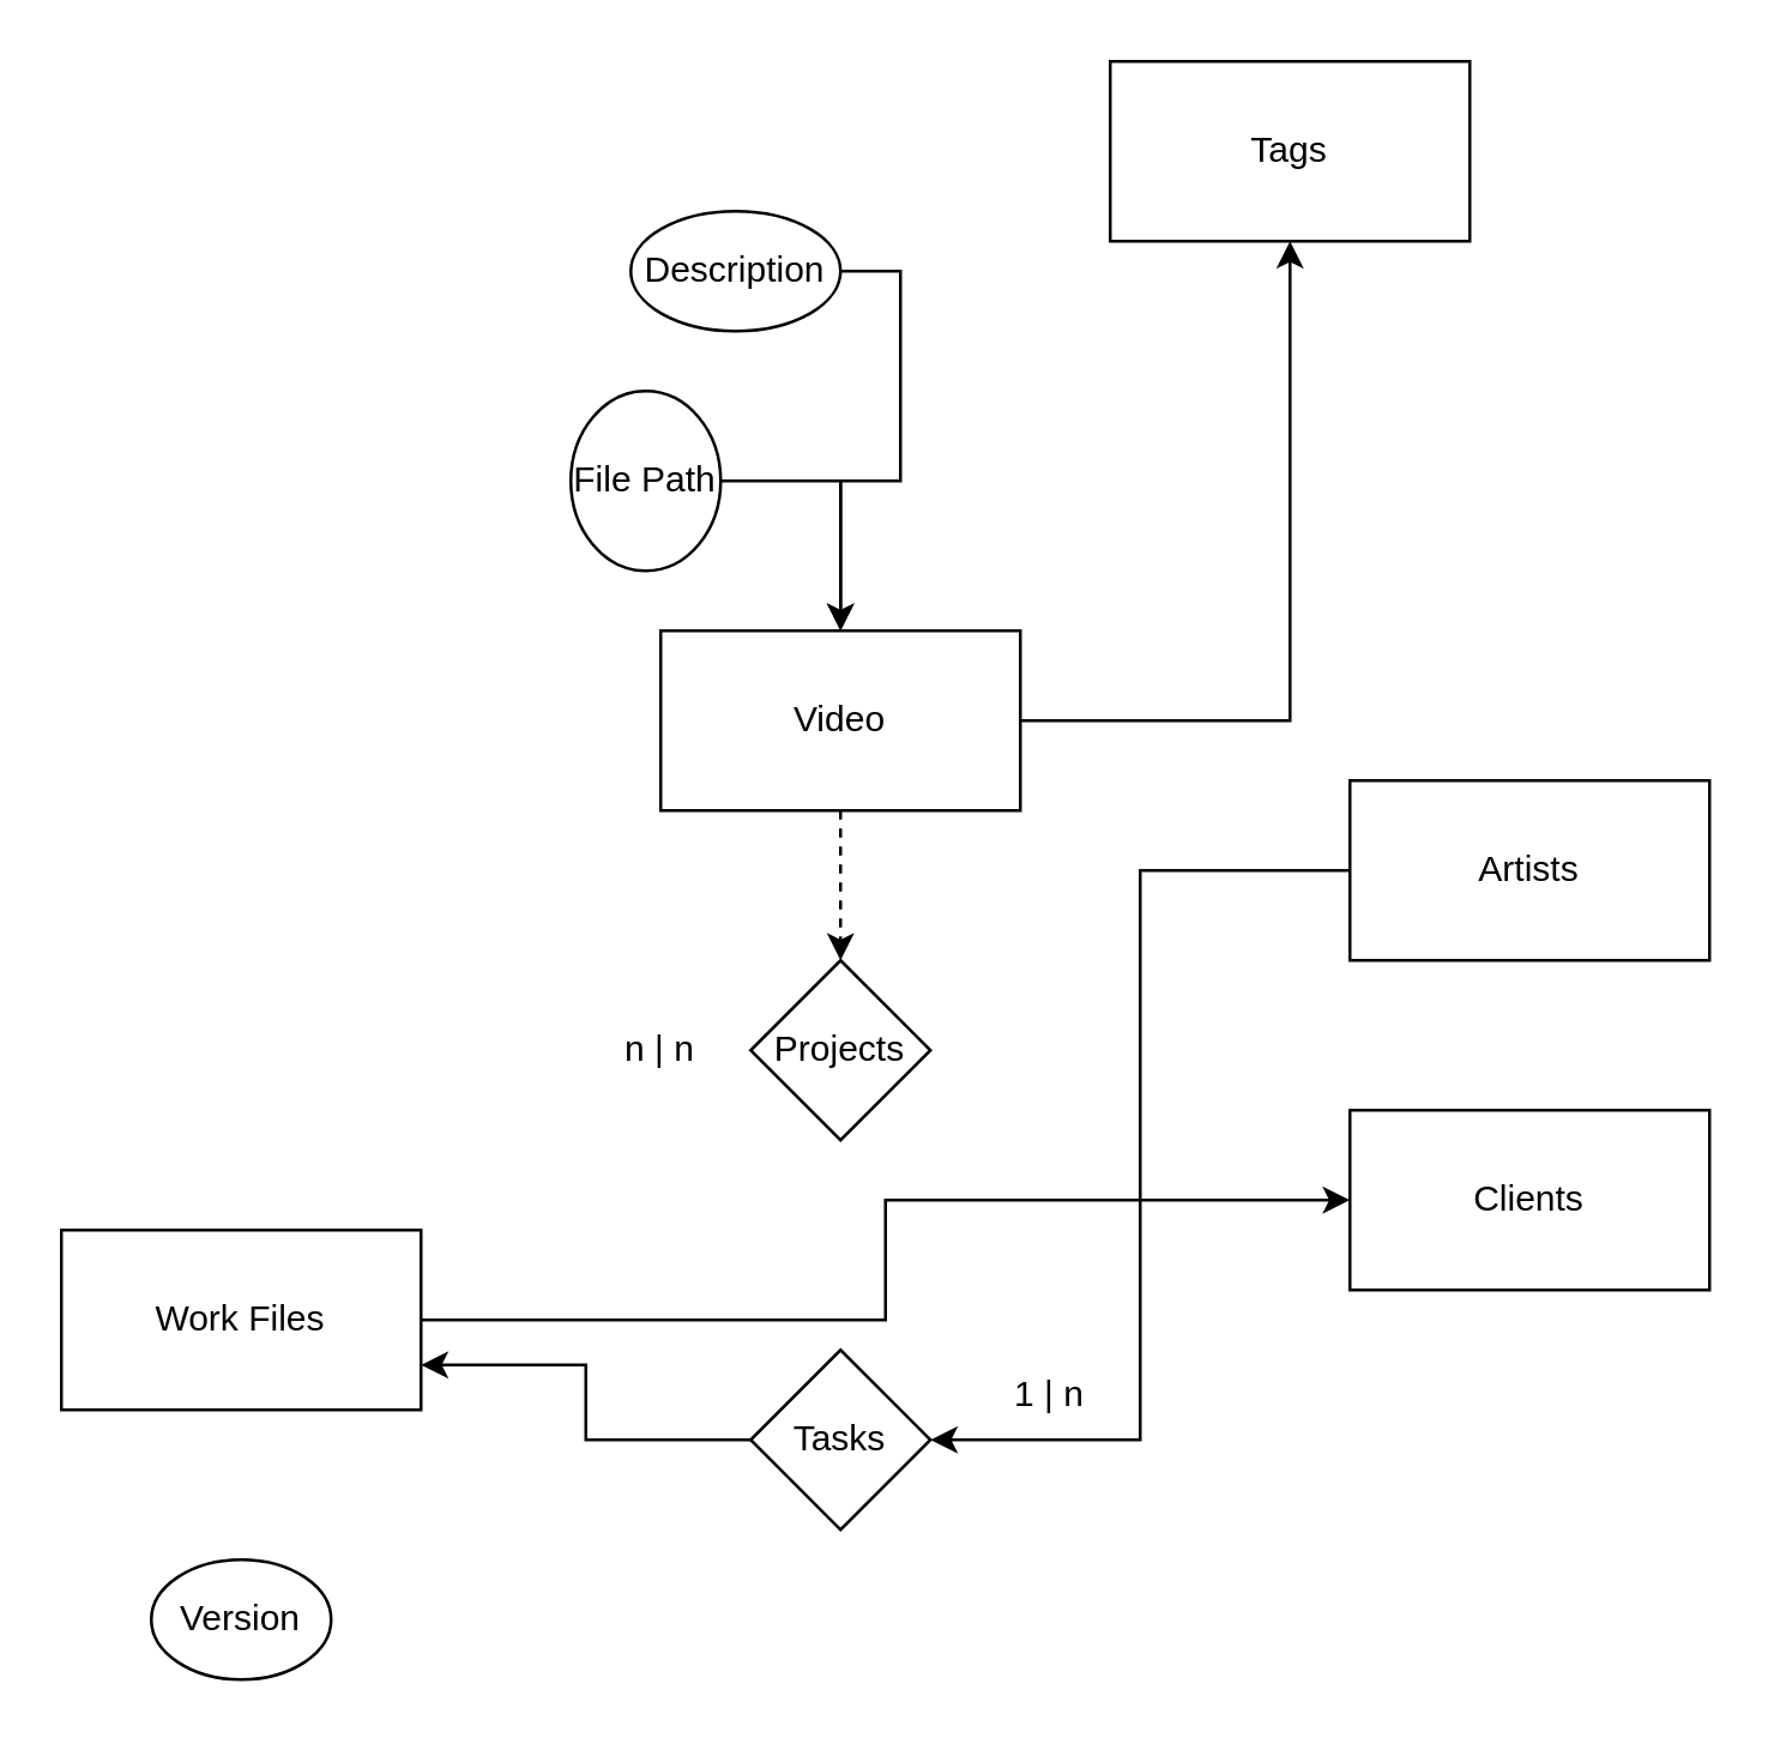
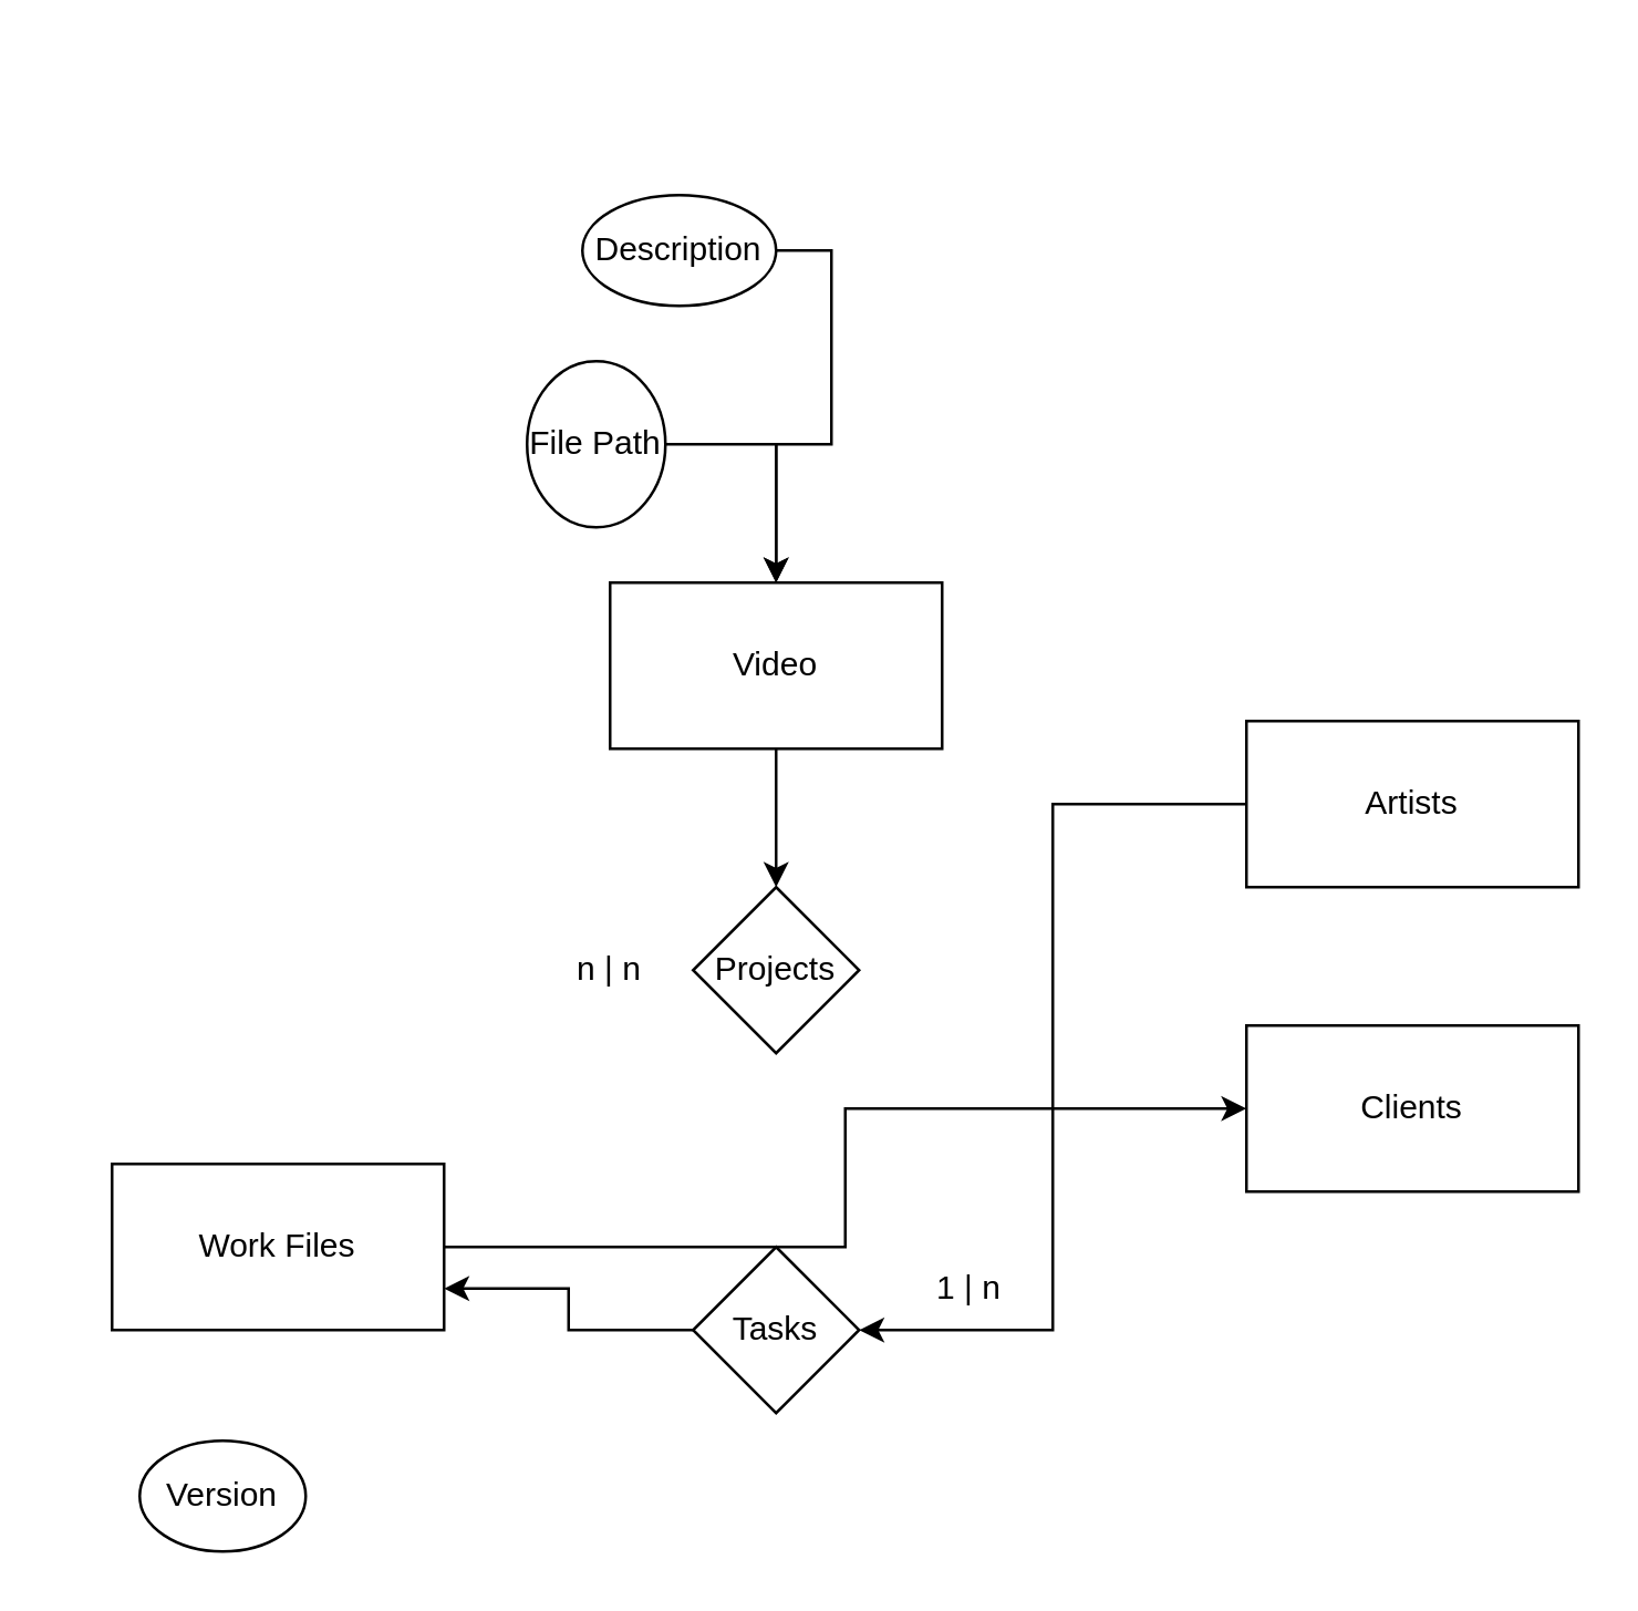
  <mxCell id="0" />
  <mxCell id="1" parent="0" />
- <mxCell id="2" style="edgeStyle=orthogonalEdgeStyle;rounded=0;orthogonalLoop=1;jettySize=auto;html=1;entryX=0.5;entryY=1;entryDx=0;entryDy=0;" edge="1" parent="1" source="4" target="15"><mxGeometry relative="1" as="geometry" /></mxCell>
- <mxCell id="3" style="edgeStyle=orthogonalEdgeStyle;rounded=0;orthogonalLoop=1;jettySize=auto;html=1;dashed=1;" edge="1" parent="1" source="4" target="16"><mxGeometry relative="1" as="geometry" /></mxCell>
+ <mxCell id="3" style="edgeStyle=orthogonalEdgeStyle;rounded=0;orthogonalLoop=1;jettySize=auto;html=1;" edge="1" parent="1" source="4" target="16"><mxGeometry relative="1" as="geometry" /></mxCell>
  <mxCell id="4" value="Video" style="rounded=0;whiteSpace=wrap;html=1;" vertex="1" parent="1"><mxGeometry x="220" y="210" width="120" height="60" as="geometry" /></mxCell>
  <mxCell id="5" style="edgeStyle=orthogonalEdgeStyle;rounded=0;orthogonalLoop=1;jettySize=auto;html=1;entryX=1;entryY=0.5;entryDx=0;entryDy=0;" edge="1" parent="1" source="6" target="19"><mxGeometry relative="1" as="geometry" /></mxCell>
  <mxCell id="6" value="Artists" style="rounded=0;whiteSpace=wrap;html=1;" vertex="1" parent="1"><mxGeometry x="450" y="260" width="120" height="60" as="geometry" /></mxCell>
  <mxCell id="7" value="Clients" style="rounded=0;whiteSpace=wrap;html=1;" vertex="1" parent="1"><mxGeometry x="450" y="370" width="120" height="60" as="geometry" /></mxCell>
  <mxCell id="8" style="edgeStyle=orthogonalEdgeStyle;rounded=0;orthogonalLoop=1;jettySize=auto;html=1;" edge="1" parent="1" source="9" target="7"><mxGeometry relative="1" as="geometry" /></mxCell>
- <mxCell id="9" value="Work Files" style="rounded=0;whiteSpace=wrap;html=1;" vertex="1" parent="1"><mxGeometry x="20" y="410" width="120" height="60" as="geometry" /></mxCell>
+ <mxCell id="9" value="Work Files" style="rounded=0;whiteSpace=wrap;html=1;" vertex="1" parent="1"><mxGeometry x="40" y="420" width="120" height="60" as="geometry" /></mxCell>
  <mxCell id="10" value="Version" style="ellipse;whiteSpace=wrap;html=1;" vertex="1" parent="1"><mxGeometry x="50" y="520" width="60" height="40" as="geometry" /></mxCell>
  <mxCell id="11" style="edgeStyle=orthogonalEdgeStyle;rounded=0;orthogonalLoop=1;jettySize=auto;html=1;exitX=1;exitY=0.5;exitDx=0;exitDy=0;" edge="1" parent="1" source="12" target="4"><mxGeometry relative="1" as="geometry" /></mxCell>
  <mxCell id="12" value="File Path" style="ellipse;whiteSpace=wrap;html=1;" vertex="1" parent="1"><mxGeometry x="190" y="130" width="50" height="60" as="geometry" /></mxCell>
  <mxCell id="13" style="edgeStyle=orthogonalEdgeStyle;rounded=0;orthogonalLoop=1;jettySize=auto;html=1;exitX=1;exitY=0.5;exitDx=0;exitDy=0;" edge="1" parent="1" source="14" target="4"><mxGeometry relative="1" as="geometry" /></mxCell>
  <mxCell id="14" value="Description" style="ellipse;whiteSpace=wrap;html=1;" vertex="1" parent="1"><mxGeometry x="210" y="70" width="70" height="40" as="geometry" /></mxCell>
- <mxCell id="15" value="Tags" style="rounded=0;whiteSpace=wrap;html=1;" vertex="1" parent="1"><mxGeometry x="370" y="20" width="120" height="60" as="geometry" /></mxCell>
  <mxCell id="16" value="Projects" style="rhombus;whiteSpace=wrap;html=1;" vertex="1" parent="1"><mxGeometry x="250" y="320" width="60" height="60" as="geometry" /></mxCell>
  <mxCell id="17" value="n | n" style="text;strokeColor=none;align=center;fillColor=none;html=1;verticalAlign=middle;whiteSpace=wrap;rounded=0;" vertex="1" parent="1"><mxGeometry x="190" y="335" width="60" height="30" as="geometry" /></mxCell>
  <mxCell id="18" style="edgeStyle=orthogonalEdgeStyle;rounded=0;orthogonalLoop=1;jettySize=auto;html=1;entryX=1;entryY=0.75;entryDx=0;entryDy=0;" edge="1" parent="1" source="19" target="9"><mxGeometry relative="1" as="geometry" /></mxCell>
  <mxCell id="19" value="Tasks" style="rhombus;whiteSpace=wrap;html=1;" vertex="1" parent="1"><mxGeometry x="250" y="450" width="60" height="60" as="geometry" /></mxCell>
  <mxCell id="20" value="1 | n" style="text;strokeColor=none;align=center;fillColor=none;html=1;verticalAlign=middle;whiteSpace=wrap;rounded=0;" vertex="1" parent="1"><mxGeometry x="320" y="450" width="60" height="30" as="geometry" /></mxCell>
